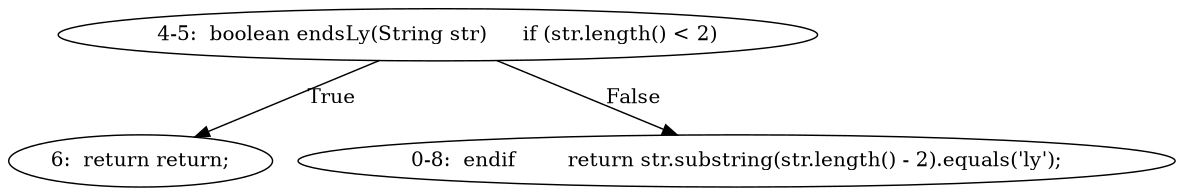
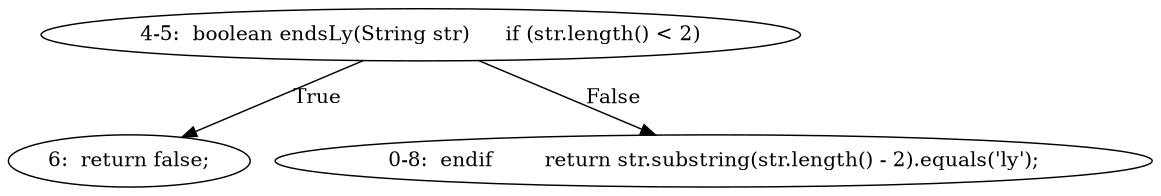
  digraph {
    n1 [label="4-5:  boolean endsLy(String str)	if (str.length() < 2)"]
-   n2 [label="6:  return return;"]
+   n2 [label="6:  return false;"]
    n3 [label="0-8:  endif	return str.substring(str.length() - 2).equals('ly');"]
    n1 -> n2 [label=True]
    n1 -> n3 [label=False]
  }
